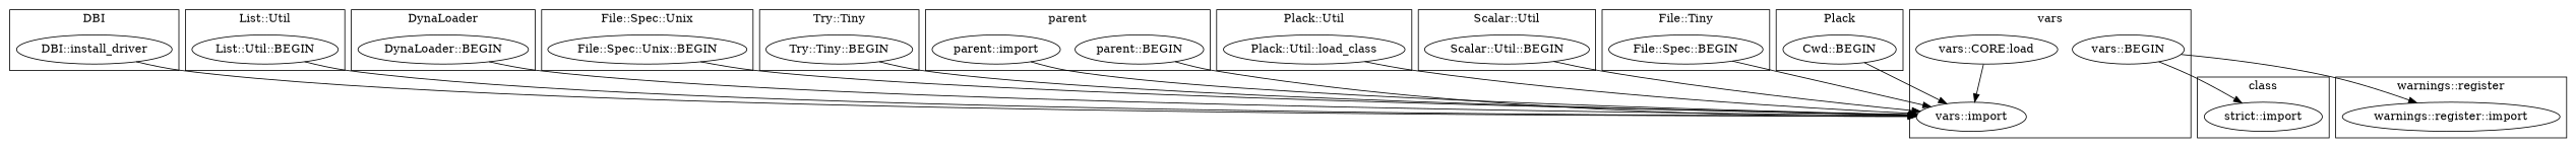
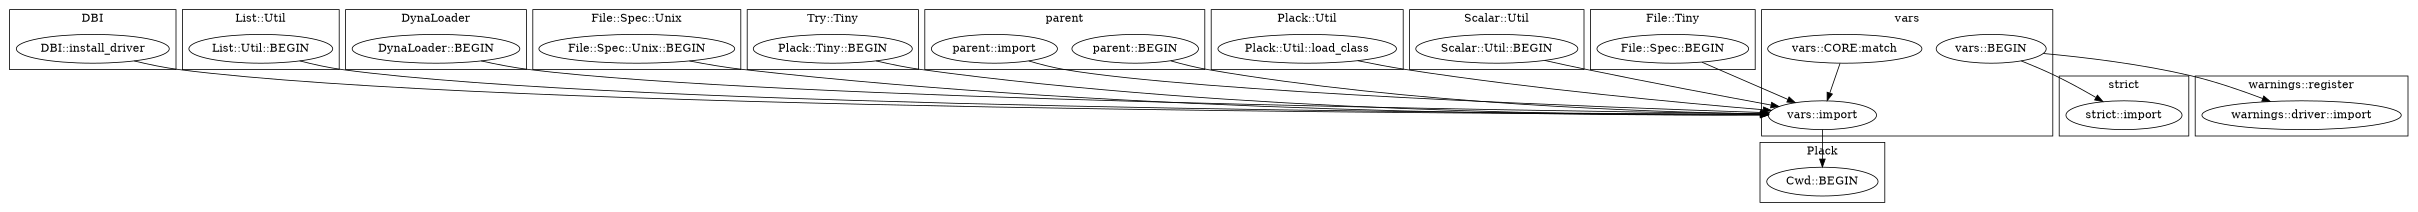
  digraph {
    "DBI::install_driver"
    "List::Util::BEGIN"
    "DynaLoader::BEGIN"
    "vars::import"
    "vars::BEGIN"
-   "vars::CORE:match" [label="vars::CORE:load"]
+   "vars::CORE:match"
    "strict::import"
    "File::Spec::Unix::BEGIN"
-   "Try::Tiny::BEGIN"
+   "Try::Tiny::BEGIN" [label="Plack::Tiny::BEGIN"]
    "parent::BEGIN"
    "parent::import"
    "Plack::Util::load_class"
    "Scalar::Util::BEGIN"
    "File::Spec::BEGIN"
-   "warnings::register::import"
+   "warnings::register::import" [label="warnings::driver::import"]
    "Cwd::BEGIN"
    subgraph cluster_1 {
      label=DBI
      "DBI::install_driver"
    }
    subgraph cluster_2 {
      label="List::Util"
      "List::Util::BEGIN"
    }
    subgraph cluster_3 {
      label=DynaLoader
      "DynaLoader::BEGIN"
    }
    subgraph cluster_4 {
      label=vars
      "vars::import"
      "vars::BEGIN"
      "vars::CORE:match"
    }
    subgraph cluster_5 {
-     label=class
+     label="strict"
      "strict::import"
    }
    subgraph cluster_6 {
      label="File::Spec::Unix"
      "File::Spec::Unix::BEGIN"
    }
    subgraph cluster_7 {
      label="Try::Tiny"
      "Try::Tiny::BEGIN"
    }
    subgraph cluster_8 {
      label=parent
      "parent::BEGIN"
      "parent::import"
    }
    subgraph cluster_9 {
      label="Plack::Util"
      "Plack::Util::load_class"
    }
    subgraph cluster_10 {
      label="Scalar::Util"
      "Scalar::Util::BEGIN"
    }
    subgraph cluster_11 {
      label="File::Tiny"
      "File::Spec::BEGIN"
    }
    subgraph cluster_12 {
      label="warnings::register"
      "warnings::register::import"
    }
    subgraph cluster_13 {
      label=Plack
      "Cwd::BEGIN"
    }
    "DBI::install_driver" -> "vars::import"
    "List::Util::BEGIN" -> "vars::import"
    "DynaLoader::BEGIN" -> "vars::import"
    "vars::BEGIN" -> "strict::import"
    "vars::BEGIN" -> "warnings::register::import"
    "vars::CORE:match" -> "vars::import"
    "File::Spec::Unix::BEGIN" -> "vars::import"
    "Try::Tiny::BEGIN" -> "vars::import"
    "parent::BEGIN" -> "vars::import"
    "parent::import" -> "vars::import"
    "Plack::Util::load_class" -> "vars::import"
    "Scalar::Util::BEGIN" -> "vars::import"
    "File::Spec::BEGIN" -> "vars::import"
-   "Cwd::BEGIN" -> "vars::import"
+   "vars::import" -> "Cwd::BEGIN"
  }
